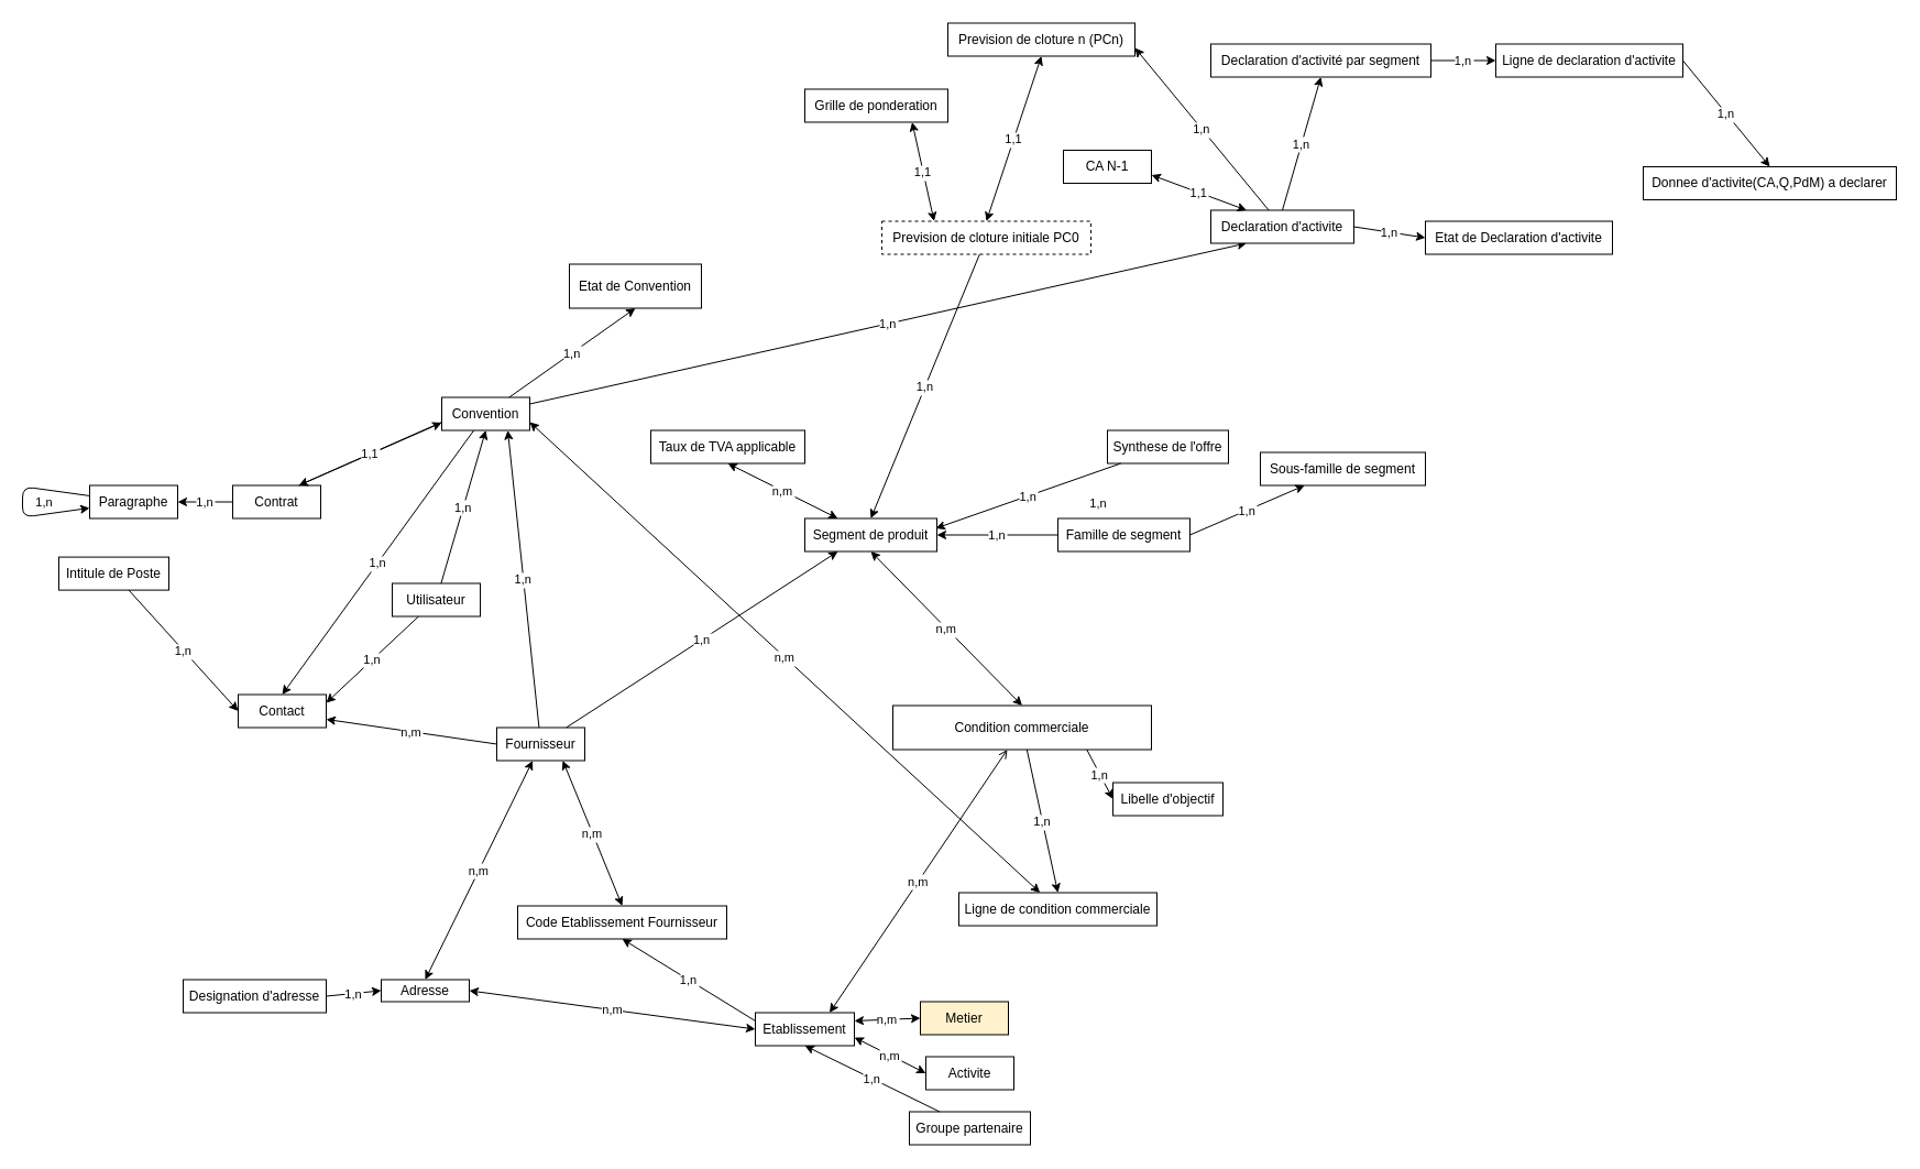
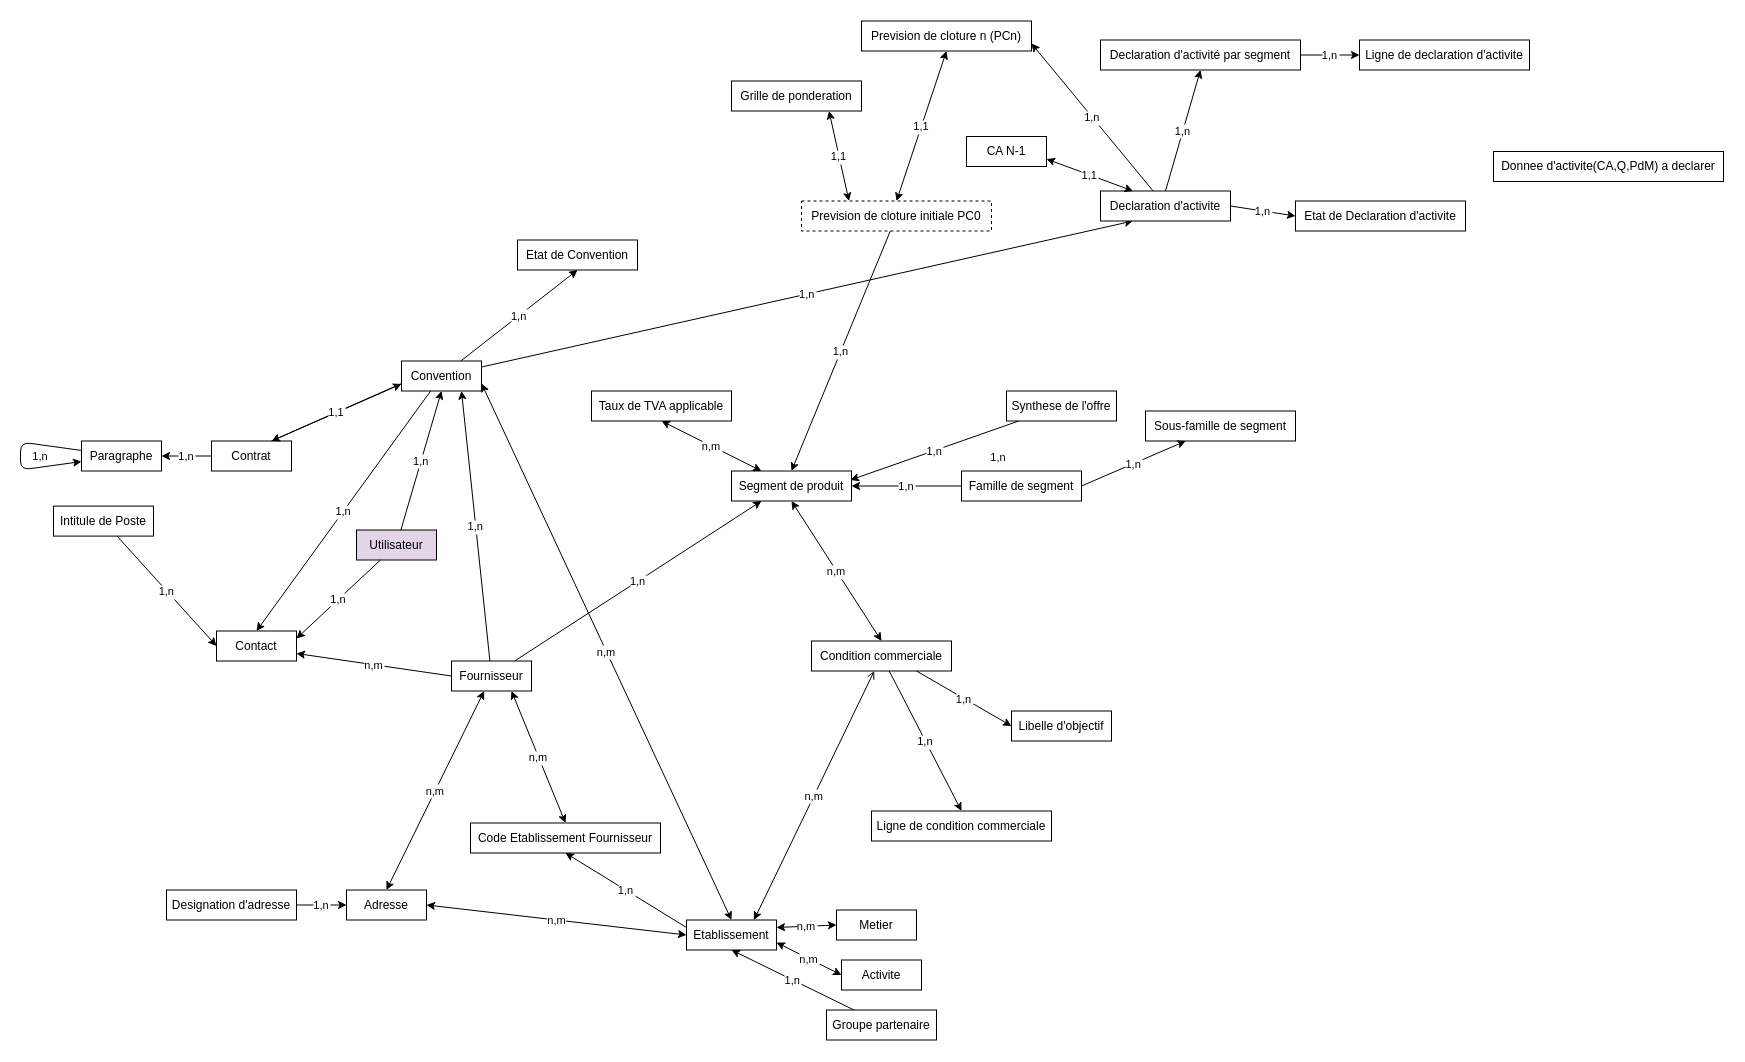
  <mxCell id="0" />
  <mxCell id="1" parent="0" />
  <mxCell id="2" value="Fournisseur" style="whiteSpace=wrap;html=1;" parent="1" vertex="1"><mxGeometry x="451" y="660.5" width="80" height="30" as="geometry" /></mxCell>
  <mxCell id="3" value="Segment de produit " style="whiteSpace=wrap;html=1;" parent="1" vertex="1"><mxGeometry x="731" y="470.5" width="120" height="30" as="geometry" /></mxCell>
  <mxCell id="4" value="1,n" style="entryX=0.25;entryY=1;entryDx=0;entryDy=0;" parent="1" source="2" target="3" edge="1"><mxGeometry x="-263" y="306.5" as="geometry" /></mxCell>
  <mxCell id="5" value="1,n" style="entryX=0.75;entryY=1;entryDx=0;entryDy=0;" parent="1" source="2" target="19" edge="1"><mxGeometry x="-263" y="306.5" as="geometry" /></mxCell>
- <mxCell id="6" value="Adresse " style="whiteSpace=wrap;html=1;" parent="1" vertex="1"><mxGeometry x="346" y="889.5" width="80" height="20" as="geometry" /></mxCell>
+ <mxCell id="6" value="Adresse " style="whiteSpace=wrap;html=1;" parent="1" vertex="1"><mxGeometry x="346" y="889.5" width="80" height="30" as="geometry" /></mxCell>
  <mxCell id="7" value="n,m" style="startArrow=classic;startFill=1;entryX=0.5;entryY=0;entryDx=0;entryDy=0;" parent="1" source="2" target="6" edge="1"><mxGeometry x="-263" y="306.5" as="geometry" /></mxCell>
  <mxCell id="8" value="Code Etablissement Fournisseur " style="whiteSpace=wrap;html=1;" parent="1" vertex="1"><mxGeometry x="470" y="822.5" width="190" height="30" as="geometry" /></mxCell>
  <mxCell id="9" value="1,n" style="exitX=0;exitY=0.25;exitDx=0;exitDy=0;entryX=0.5;entryY=1;entryDx=0;entryDy=0;" parent="1" source="13" target="8" edge="1"><mxGeometry x="-263" y="306.5" as="geometry" /></mxCell>
  <mxCell id="10" value="Designation d'adresse" style="whiteSpace=wrap;html=1;" parent="1" vertex="1"><mxGeometry x="166" y="889.5" width="130" height="30" as="geometry" /></mxCell>
  <mxCell id="11" value="1,n" style="entryX=0;entryY=0.5;entryDx=0;entryDy=0;exitX=1;exitY=0.5;exitDx=0;exitDy=0;" parent="1" source="10" target="6" edge="1"><mxGeometry x="-328" y="306.5" as="geometry" /></mxCell>
  <mxCell id="12" value="Groupe partenaire" style="whiteSpace=wrap;html=1;" parent="1" vertex="1"><mxGeometry x="826" y="1009.5" width="110" height="30" as="geometry" /></mxCell>
  <mxCell id="13" value="Etablissement " style="whiteSpace=wrap;html=1;" parent="1" vertex="1"><mxGeometry x="686" y="919.5" width="90" height="30" as="geometry" /></mxCell>
  <mxCell id="14" value="1,n" style="entryX=0.5;entryY=1;entryDx=0;entryDy=0;exitX=0.25;exitY=0;exitDx=0;exitDy=0;" parent="1" source="12" target="13" edge="1"><mxGeometry x="-218" y="366.5" as="geometry" /></mxCell>
- <mxCell id="15" value="Metier" style="whiteSpace=wrap;html=1;fillColor=#fff2cc;" parent="1" vertex="1"><mxGeometry x="836" y="909.5" width="80" height="30" as="geometry" /></mxCell>
+ <mxCell id="15" value="Metier" style="whiteSpace=wrap;html=1;" parent="1" vertex="1"><mxGeometry x="836" y="909.5" width="80" height="30" as="geometry" /></mxCell>
  <mxCell id="16" value="n,m" style="exitX=0;exitY=0.5;exitDx=0;exitDy=0;entryX=1;entryY=0.25;entryDx=0;entryDy=0;startArrow=classic;startFill=1;" parent="1" source="15" target="13" edge="1"><mxGeometry x="-218" y="366.5" as="geometry" /></mxCell>
  <mxCell id="17" value="Activite" style="whiteSpace=wrap;html=1;" parent="1" vertex="1"><mxGeometry x="841" y="959.5" width="80" height="30" as="geometry" /></mxCell>
  <mxCell id="18" value="n,m" style="entryX=1;entryY=0.75;entryDx=0;entryDy=0;startArrow=classic;startFill=1;exitX=0;exitY=0.5;exitDx=0;exitDy=0;" parent="1" source="17" target="13" edge="1"><mxGeometry x="-218" y="366.5" as="geometry" /></mxCell>
  <mxCell id="19" value="Convention" style="whiteSpace=wrap;html=1;" parent="1" vertex="1"><mxGeometry x="401" y="360.5" width="80" height="30" as="geometry" /></mxCell>
- <mxCell id="20" value="n,m" style="exitX=1;exitY=0.75;exitDx=0;exitDy=0;startArrow=classic;startFill=1;" parent="1" source="19" target="27" edge="1"><mxGeometry x="-263" y="306.5" as="geometry" /></mxCell>
- <mxCell id="21" value="Etat de Convention " style="whiteSpace=wrap;html=1;" parent="1" vertex="1"><mxGeometry x="517" y="239.5" width="120" height="40" as="geometry" /></mxCell>
+ <mxCell id="20" value="n,m" style="entryX=0.5;entryY=0;entryDx=0;entryDy=0;exitX=1;exitY=0.75;exitDx=0;exitDy=0;startArrow=classic;startFill=1;" parent="1" source="19" target="13" edge="1"><mxGeometry x="-263" y="306.5" as="geometry" /></mxCell>
+ <mxCell id="21" value="Etat de Convention " style="whiteSpace=wrap;html=1;" parent="1" vertex="1"><mxGeometry x="517" y="239.5" width="120" height="30" as="geometry" /></mxCell>
  <mxCell id="22" value="1,n" style="entryX=0.5;entryY=1;entryDx=0;entryDy=0;" parent="1" source="19" target="21" edge="1"><mxGeometry x="-263" y="306.5" as="geometry" /></mxCell>
- <mxCell id="23" value="Condition commerciale" style="whiteSpace=wrap;html=1;" parent="1" vertex="1"><mxGeometry x="811" y="640.5" width="235" height="40" as="geometry" /></mxCell>
+ <mxCell id="23" value="Condition commerciale" style="whiteSpace=wrap;html=1;" parent="1" vertex="1"><mxGeometry x="811" y="640.5" width="140" height="30" as="geometry" /></mxCell>
  <mxCell id="24" value="n,m" style="startArrow=open;startFill=0;entryX=0.75;entryY=0;entryDx=0;entryDy=0;" parent="1" source="23" target="13" edge="1"><mxGeometry x="-263" y="306.5" as="geometry" /></mxCell>
  <mxCell id="25" value="Libelle d'objectif " style="whiteSpace=wrap;html=1;" parent="1" vertex="1"><mxGeometry x="1011" y="710.5" width="100" height="30" as="geometry" /></mxCell>
  <mxCell id="26" value="1,n" style="entryX=0;entryY=0.5;entryDx=0;entryDy=0;exitX=0.75;exitY=1;exitDx=0;exitDy=0;" parent="1" source="23" target="25" edge="1"><mxGeometry x="-263" y="306.5" as="geometry" /></mxCell>
  <mxCell id="27" value="Ligne de condition commerciale " style="whiteSpace=wrap;html=1;" parent="1" vertex="1"><mxGeometry x="871" y="810.5" width="180" height="30" as="geometry" /></mxCell>
  <mxCell id="28" value="1,n" style="entryX=0.5;entryY=0;entryDx=0;entryDy=0;" parent="1" source="23" target="27" edge="1"><mxGeometry x="-263" y="306.5" as="geometry" /></mxCell>
  <mxCell id="29" value="n,m" style="entryX=0.5;entryY=0;entryDx=0;entryDy=0;exitX=0.5;exitY=1;exitDx=0;exitDy=0;startArrow=classic;startFill=1;" parent="1" source="3" target="23" edge="1"><mxGeometry x="-263" y="306.5" as="geometry" /></mxCell>
  <mxCell id="30" value="1,n" style=";" parent="1" source="3" target="32" edge="1"><mxGeometry x="-263" y="306.5" as="geometry" /></mxCell>
  <mxCell id="31" value="Famille de segment" style="whiteSpace=wrap;html=1;" parent="1" vertex="1"><mxGeometry x="961" y="470.5" width="120" height="30" as="geometry" /></mxCell>
  <mxCell id="32" value="Sous-famille de segment " style="whiteSpace=wrap;html=1;" parent="1" vertex="1"><mxGeometry x="1145" y="410.5" width="150" height="30" as="geometry" /></mxCell>
  <mxCell id="33" value="1,n" style="exitX=1;exitY=0.5;exitDx=0;exitDy=0;" parent="1" source="31" target="32" edge="1"><mxGeometry x="-263" y="306.5" as="geometry" /></mxCell>
  <mxCell id="34" value="1,n" style="exitX=0;exitY=0.5;exitDx=0;exitDy=0;" parent="1" source="31" target="3" edge="1"><mxGeometry x="-263" y="306.5" as="geometry" /></mxCell>
  <mxCell id="35" value="Taux de TVA applicable" style="whiteSpace=wrap;html=1;" parent="1" vertex="1"><mxGeometry x="591" y="390.5" width="140" height="30" as="geometry" /></mxCell>
  <mxCell id="36" value="n,m" style="entryX=0.5;entryY=1;entryDx=0;entryDy=0;exitX=0.25;exitY=0;exitDx=0;exitDy=0;startArrow=classic;startFill=1;" parent="1" source="3" target="35" edge="1"><mxGeometry x="-263" y="306.5" as="geometry"><mxPoint x="780" y="470.5" as="sourcePoint" /></mxGeometry></mxCell>
  <mxCell id="37" value="Contrat" style="whiteSpace=wrap;html=1;" parent="1" vertex="1"><mxGeometry x="211" y="440.5" width="80" height="30" as="geometry" /></mxCell>
  <mxCell id="38" value="1,1" style="exitX=0.75;exitY=0;exitDx=0;exitDy=0;" parent="1" source="37" edge="1"><mxGeometry x="-263" y="306.5" as="geometry"><mxPoint x="401" y="383.5" as="targetPoint" /></mxGeometry></mxCell>
  <mxCell id="39" value="1,1" style="entryX=0.75;entryY=0;entryDx=0;entryDy=0;exitX=0;exitY=0.75;exitDx=0;exitDy=0;" parent="1" source="19" target="37" edge="1"><mxGeometry x="-263" y="306.5" as="geometry" /></mxCell>
  <mxCell id="40" value="Paragraphe " style="whiteSpace=wrap;html=1;" parent="1" vertex="1"><mxGeometry x="81" y="440.5" width="80" height="30" as="geometry" /></mxCell>
  <mxCell id="41" value="1,n" style="rounded=1;" parent="1" source="40" target="40" edge="1"><mxGeometry x="-283" y="-243.5" as="geometry"><mxPoint x="-236.429" y="860.5" as="sourcePoint" /><Array as="points"><mxPoint x="20" y="469.5" /></Array><mxPoint x="-41" as="offset" /></mxGeometry></mxCell>
  <mxCell id="42" value="1,n" style="entryX=1;entryY=0.5;entryDx=0;entryDy=0;exitX=0;exitY=0.5;exitDx=0;exitDy=0;" parent="1" source="37" target="40" edge="1"><mxGeometry x="-263" y="306.5" as="geometry" /></mxCell>
  <mxCell id="43" value="1,n" style="entryX=0.25;entryY=1;entryDx=0;entryDy=0;" parent="1" source="19" target="44" edge="1"><mxGeometry x="-263" y="306.5" as="geometry" /></mxCell>
  <mxCell id="44" value="Declaration d'activite" style="whiteSpace=wrap;html=1;" parent="1" vertex="1"><mxGeometry x="1100" y="190.5" width="130" height="30" as="geometry" /></mxCell>
  <mxCell id="45" value="Declaration d'activité par segment " style="whiteSpace=wrap;html=1;" parent="1" vertex="1"><mxGeometry x="1100" y="39.5" width="200" height="30" as="geometry" /></mxCell>
  <mxCell id="46" value="1,n" style="entryX=0.5;entryY=1;entryDx=0;entryDy=0;exitX=0.5;exitY=0;exitDx=0;exitDy=0;" parent="1" source="44" target="45" edge="1"><mxGeometry x="-263" y="306.5" as="geometry"><mxPoint x="1190" y="-100.5" as="targetPoint" /></mxGeometry></mxCell>
  <mxCell id="47" value="Prevision de cloture n (PCn) " style="whiteSpace=wrap;html=1;" parent="1" vertex="1"><mxGeometry x="861" y="20.5" width="170" height="30" as="geometry" /></mxCell>
  <mxCell id="48" value="1,n" style="entryX=1;entryY=0.75;entryDx=0;entryDy=0;" parent="1" source="44" target="47" edge="1"><mxGeometry x="-263" y="306.5" as="geometry" /></mxCell>
  <mxCell id="49" value="Etat de Declaration d'activite " style="whiteSpace=wrap;html=1;" parent="1" vertex="1"><mxGeometry x="1295" y="200.5" width="170" height="30" as="geometry" /></mxCell>
  <mxCell id="50" value="1,n" style="entryX=0;entryY=0.5;entryDx=0;entryDy=0;exitX=1;exitY=0.5;exitDx=0;exitDy=0;" parent="1" source="44" target="49" edge="1"><mxGeometry x="-263" y="306.5" as="geometry"><mxPoint x="1230" y="215.5" as="sourcePoint" /></mxGeometry></mxCell>
  <mxCell id="51" value="Ligne de declaration d'activite " style="whiteSpace=wrap;html=1;" parent="1" vertex="1"><mxGeometry x="1359" y="39.5" width="170" height="30" as="geometry" /></mxCell>
  <mxCell id="52" value="1,n" style="exitX=1;exitY=0.5;exitDx=0;exitDy=0;entryX=0;entryY=0.5;entryDx=0;entryDy=0;" parent="1" source="45" target="51" edge="1"><mxGeometry x="-284" y="475.5" as="geometry" /></mxCell>
  <mxCell id="53" value="Donnee d'activite(CA,Q,PdM) a declarer " style="whiteSpace=wrap;html=1;" parent="1" vertex="1"><mxGeometry x="1493" y="151" width="230" height="30" as="geometry" /></mxCell>
- <mxCell id="54" value="1,n" style="exitX=1;exitY=0.5;exitDx=0;exitDy=0;entryX=0.5;entryY=0;entryDx=0;entryDy=0;" parent="1" source="51" target="53" edge="1"><mxGeometry x="-284" y="475.5" as="geometry"><mxPoint x="1639" y="54.5" as="targetPoint" /></mxGeometry></mxCell>
  <mxCell id="55" value="1,1" style="entryX=0.5;entryY=0;entryDx=0;entryDy=0;exitX=0.5;exitY=1;exitDx=0;exitDy=0;startArrow=classic;startFill=1;" parent="1" source="47" target="56" edge="1"><mxGeometry x="-172.5" y="-227.9" as="geometry"><mxPoint x="1550.5" y="85.1" as="targetPoint" /></mxGeometry></mxCell>
  <mxCell id="56" value="Prevision de cloture initiale PC0" style="whiteSpace=wrap;html=1;dashed=1;" parent="1" vertex="1"><mxGeometry x="801" y="200.5" width="190" height="30" as="geometry" /></mxCell>
  <mxCell id="57" value="1,n" style="entryX=0.5;entryY=0;entryDx=0;entryDy=0;" parent="1" source="56" target="3" edge="1"><mxGeometry x="-263" y="306.5" as="geometry" /></mxCell>
  <mxCell id="58" value="Synthese de l'offre" style="whiteSpace=wrap;html=1;" parent="1" vertex="1"><mxGeometry x="1006" y="390.5" width="110" height="30" as="geometry" /></mxCell>
  <mxCell id="59" value="1,n" parent="1" source="58" edge="1"><mxGeometry x="-263" y="306.5" as="geometry"><mxPoint x="850" y="479.5" as="targetPoint" /></mxGeometry></mxCell>
  <mxCell id="60" value="CA N-1 " style="whiteSpace=wrap;html=1;" parent="1" vertex="1"><mxGeometry x="966" y="136" width="80" height="30" as="geometry" /></mxCell>
  <mxCell id="61" value="1,1" style="entryX=0.25;entryY=0;entryDx=0;entryDy=0;exitX=0.75;exitY=1;exitDx=0;exitDy=0;startArrow=classic;startFill=1;" parent="1" source="62" target="56" edge="1"><mxGeometry x="-172.5" y="-227.9" as="geometry" /></mxCell>
  <mxCell id="62" value="Grille de ponderation " style="whiteSpace=wrap;html=1;" parent="1" vertex="1"><mxGeometry x="731" y="80.5" width="130" height="30" as="geometry" /></mxCell>
  <mxCell id="63" value="1,1" style="exitX=1;exitY=0.75;exitDx=0;exitDy=0;startArrow=classic;startFill=1;entryX=0.25;entryY=0;entryDx=0;entryDy=0;" parent="1" source="60" target="44" edge="1"><mxGeometry x="-263" y="306.5" as="geometry" /></mxCell>
- <mxCell id="64" value="Utilisateur" style="whiteSpace=wrap;html=1;" parent="1" vertex="1"><mxGeometry x="356" y="529.5" width="80" height="30" as="geometry" /></mxCell>
+ <mxCell id="64" value="Utilisateur" style="whiteSpace=wrap;html=1;fillColor=#e1d5e7;" parent="1" vertex="1"><mxGeometry x="356" y="529.5" width="80" height="30" as="geometry" /></mxCell>
  <mxCell id="65" value="Contact " style="whiteSpace=wrap;html=1;" parent="1" vertex="1"><mxGeometry x="216" y="630.5" width="80" height="30" as="geometry" /></mxCell>
  <mxCell id="66" value="1,n" style="entryX=1;entryY=0.25;entryDx=0;entryDy=0;" parent="1" source="64" target="65" edge="1"><mxGeometry x="-263" y="306.5" as="geometry" /></mxCell>
  <mxCell id="67" value="1,n" style="entryX=0.5;entryY=0;entryDx=0;entryDy=0;" parent="1" source="19" target="65" edge="1"><mxGeometry x="-263" y="306.5" as="geometry" /></mxCell>
  <mxCell id="68" value="n,m" style="entryX=1;entryY=0.75;entryDx=0;entryDy=0;exitX=0;exitY=0.5;exitDx=0;exitDy=0;" parent="1" source="2" target="65" edge="1"><mxGeometry x="-263" y="306.5" as="geometry" /></mxCell>
  <mxCell id="69" value="1,n" style="entryX=0.5;entryY=1;entryDx=0;entryDy=0;" parent="1" source="64" target="19" edge="1"><mxGeometry x="-263" y="306.5" as="geometry" /></mxCell>
  <mxCell id="70" value="Intitule de Poste" style="whiteSpace=wrap;html=1;" parent="1" vertex="1"><mxGeometry x="53" y="505.6" width="100" height="30" as="geometry" /></mxCell>
  <mxCell id="71" value="1,n" style="entryX=0;entryY=0.5;entryDx=0;entryDy=0;" parent="1" source="70" target="65" edge="1"><mxGeometry x="-233" y="1901.6" as="geometry" /></mxCell>
  <mxCell id="72" value="n,m" style="endArrow=classic;startArrow=classic;html=1;exitX=1;exitY=0.5;exitDx=0;exitDy=0;entryX=0;entryY=0.5;entryDx=0;entryDy=0;" parent="1" source="6" target="13" edge="1"><mxGeometry width="50" height="50" relative="1" as="geometry"><mxPoint x="616" y="899.5" as="sourcePoint" /><mxPoint x="666" y="849.5" as="targetPoint" /></mxGeometry></mxCell>
  <mxCell id="73" value="n,m" style="startArrow=classic;startFill=1;entryX=0.5;entryY=0;entryDx=0;entryDy=0;exitX=0.75;exitY=1;exitDx=0;exitDy=0;" parent="1" source="2" target="8" edge="1"><mxGeometry x="-253" y="316.5" as="geometry"><mxPoint x="498.196" y="700.5" as="sourcePoint" /><mxPoint x="461" y="899.5" as="targetPoint" /></mxGeometry></mxCell>
